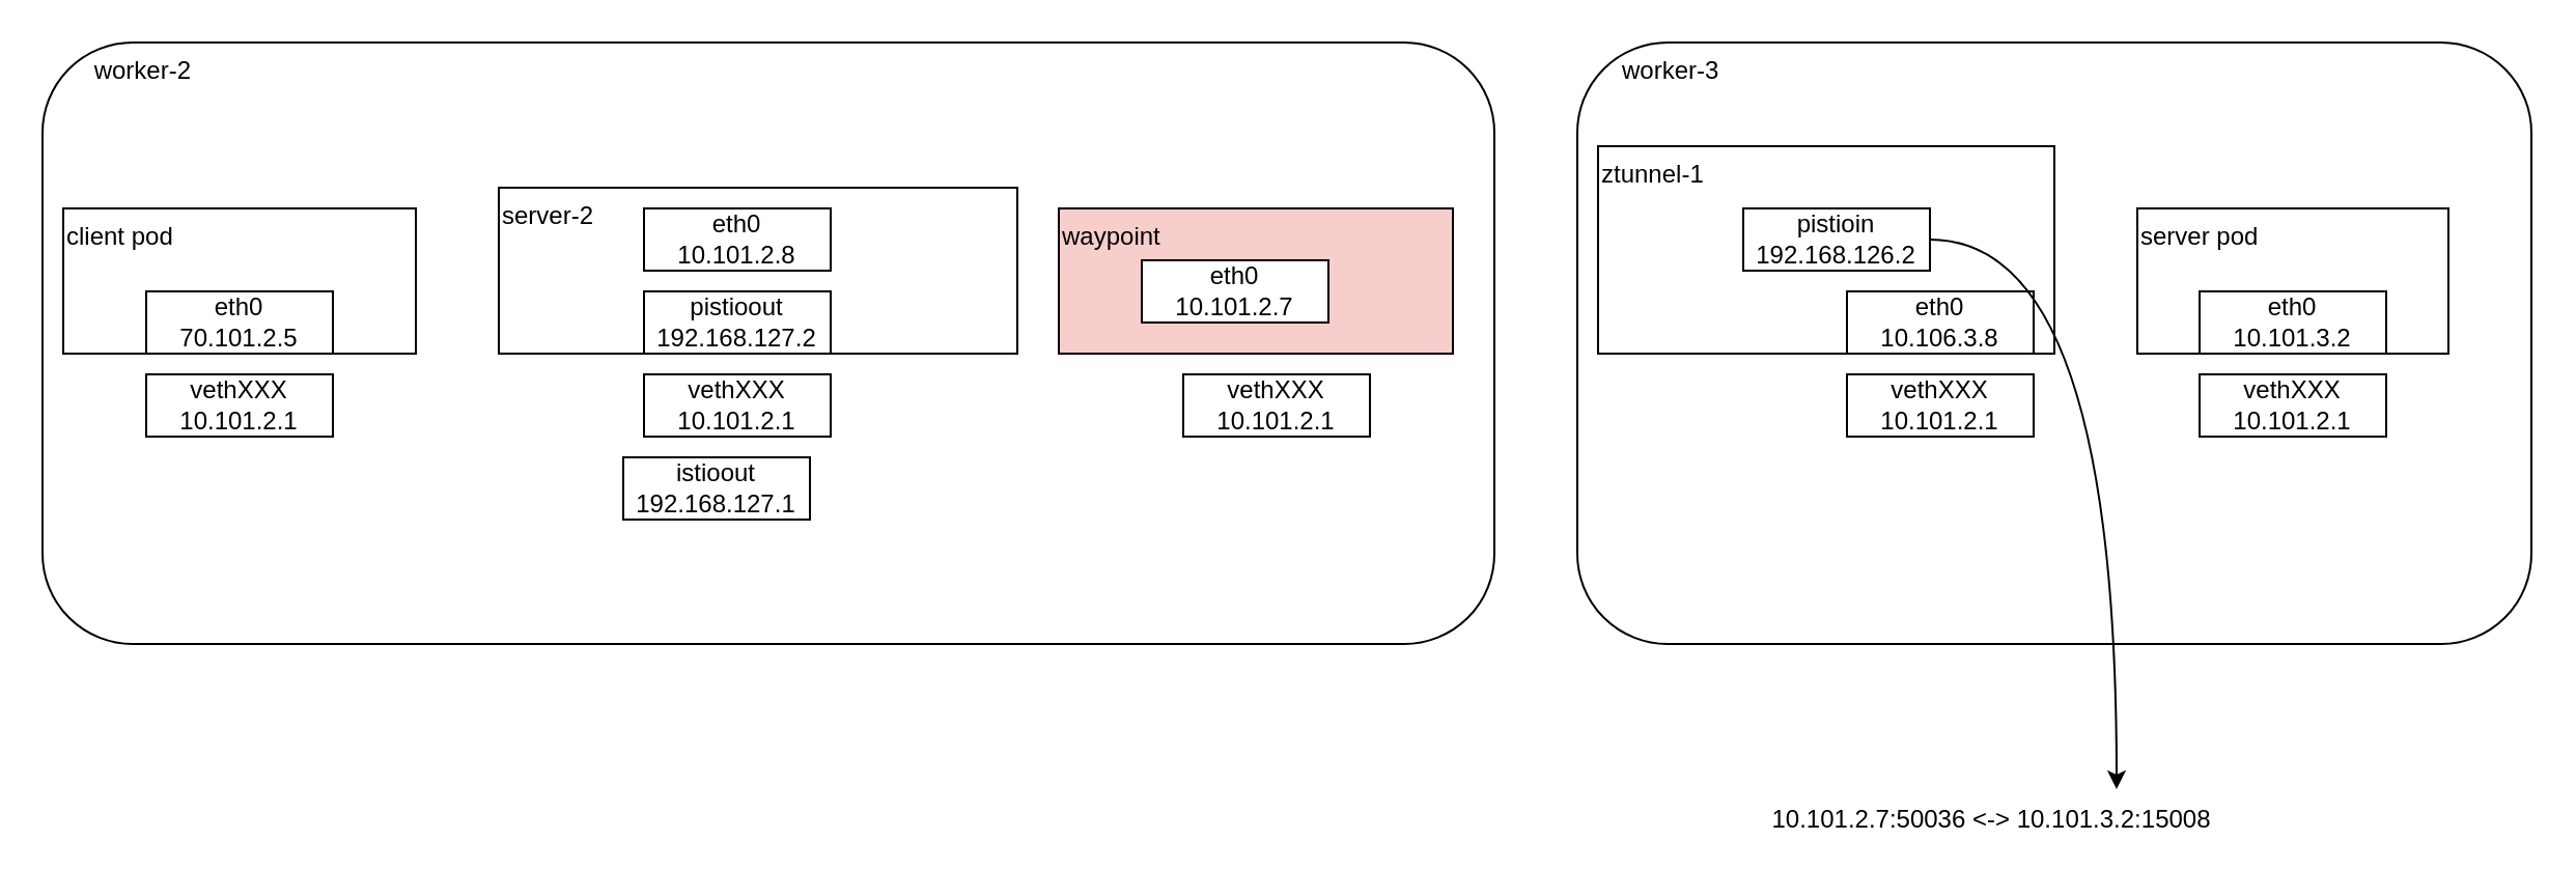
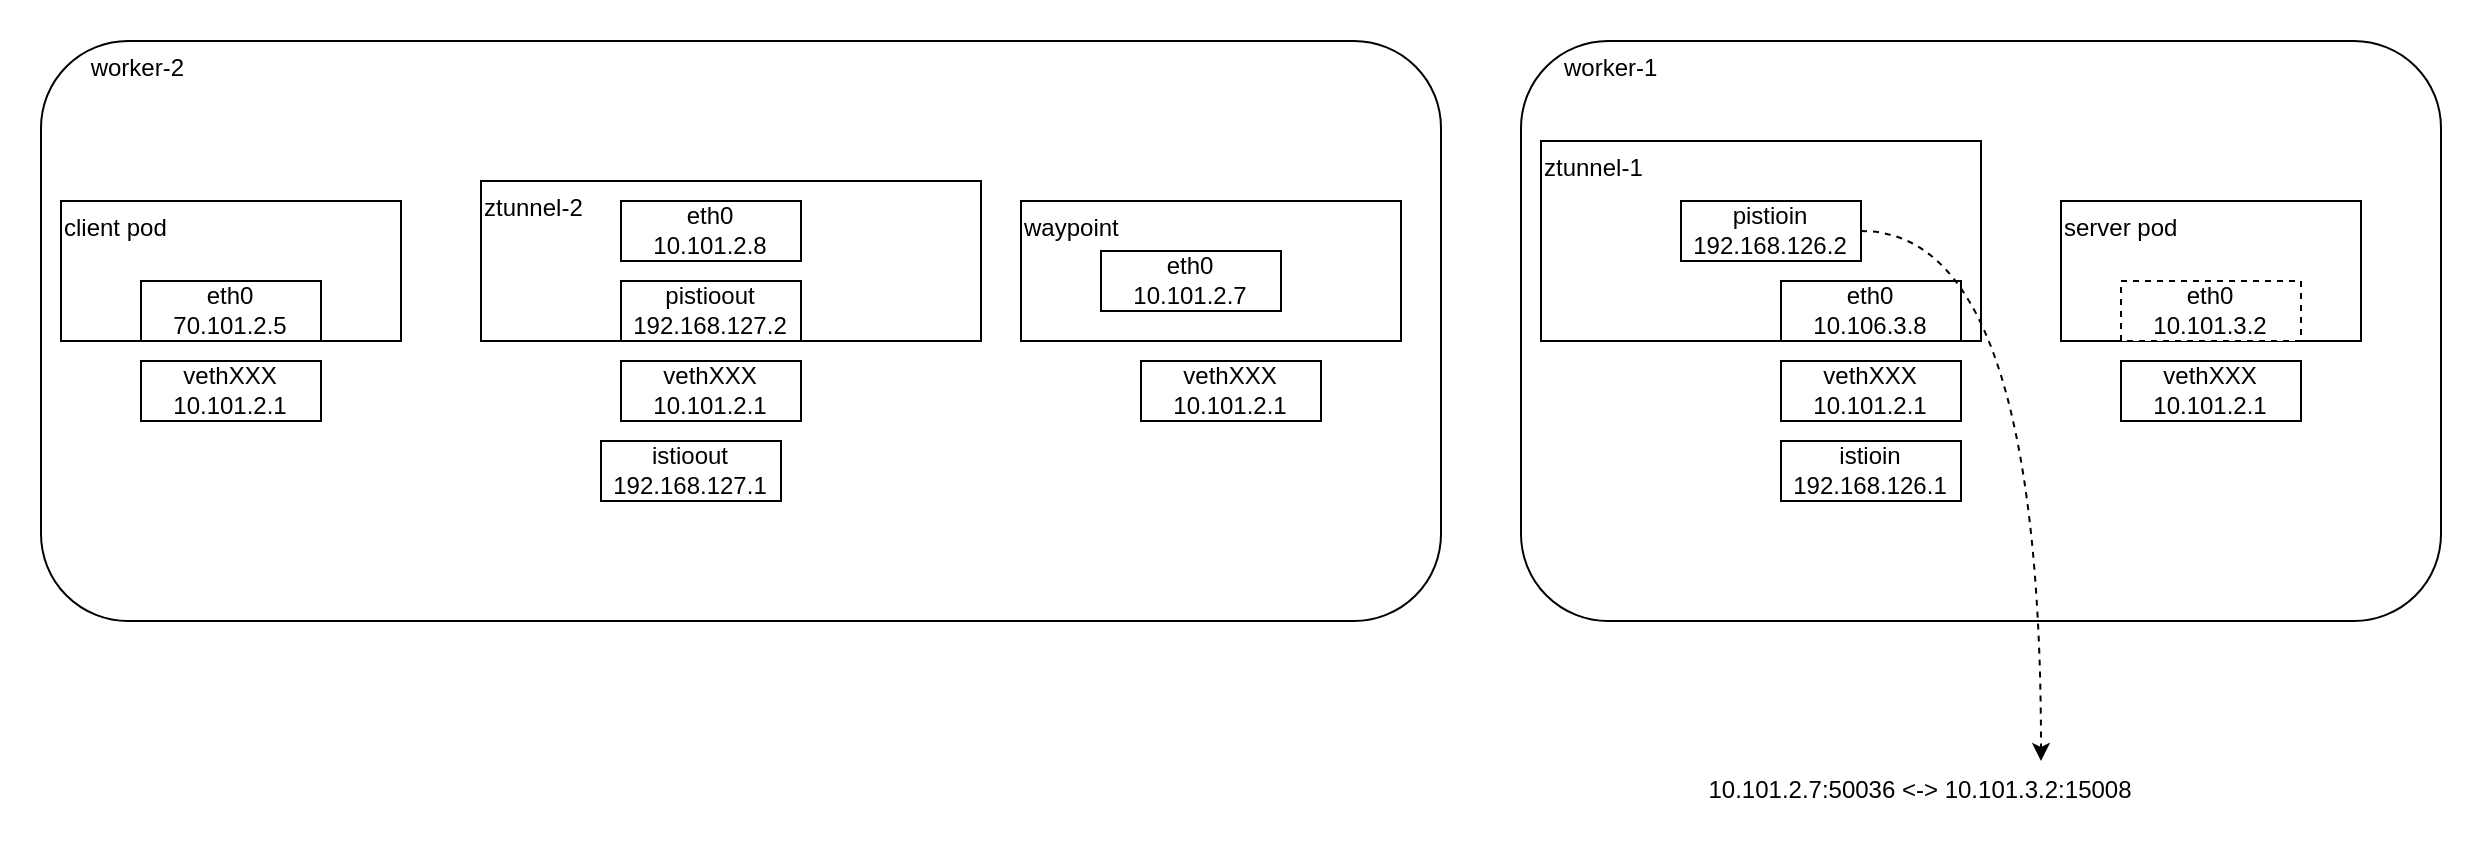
  <mxCell id="0" />
  <mxCell id="1" parent="0" />
- <mxCell id="2" value="&amp;nbsp; &amp;nbsp; &amp;nbsp; worker-3" style="rounded=1;whiteSpace=wrap;html=1;verticalAlign=top;align=left;" vertex="1" parent="1"><mxGeometry x="760" y="20" width="460" height="290" as="geometry" /></mxCell>
+ <mxCell id="2" value="&amp;nbsp; &amp;nbsp; &amp;nbsp; worker-1" style="rounded=1;whiteSpace=wrap;html=1;verticalAlign=top;align=left;" vertex="1" parent="1"><mxGeometry x="760" y="20" width="460" height="290" as="geometry" /></mxCell>
  <mxCell id="3" value="&amp;nbsp; &amp;nbsp; &amp;nbsp; &amp;nbsp;worker-2" style="rounded=1;whiteSpace=wrap;html=1;align=left;verticalAlign=top;" vertex="1" parent="1"><mxGeometry x="20" y="20" width="700" height="290" as="geometry" /></mxCell>
  <mxCell id="4" value="client pod" style="rounded=0;whiteSpace=wrap;html=1;verticalAlign=top;align=left;" vertex="1" parent="1"><mxGeometry x="30" y="100" width="170" height="70" as="geometry" /></mxCell>
- <mxCell id="5" value="server-2" style="rounded=0;whiteSpace=wrap;html=1;verticalAlign=top;align=left;" vertex="1" parent="1"><mxGeometry x="240" y="90" width="250" height="80" as="geometry" /></mxCell>
+ <mxCell id="5" value="ztunnel-2" style="rounded=0;whiteSpace=wrap;html=1;verticalAlign=top;align=left;" vertex="1" parent="1"><mxGeometry x="240" y="90" width="250" height="80" as="geometry" /></mxCell>
  <mxCell id="6" value="ztunnel-1" style="rounded=0;whiteSpace=wrap;html=1;verticalAlign=top;align=left;" vertex="1" parent="1"><mxGeometry x="770" y="70" width="220" height="100" as="geometry" /></mxCell>
  <mxCell id="7" value="server pod" style="rounded=0;whiteSpace=wrap;html=1;align=left;verticalAlign=top;" vertex="1" parent="1"><mxGeometry x="1030" y="100" width="150" height="70" as="geometry" /></mxCell>
  <mxCell id="8" value="eth0&lt;br&gt;10.101.2.8" style="rounded=0;whiteSpace=wrap;html=1;" vertex="1" parent="1"><mxGeometry x="310" y="100" width="90" height="30" as="geometry" /></mxCell>
  <mxCell id="9" value="pistioout&lt;br&gt;192.168.127.2" style="rounded=0;whiteSpace=wrap;html=1;" vertex="1" parent="1"><mxGeometry x="310" y="140" width="90" height="30" as="geometry" /></mxCell>
  <mxCell id="10" value="eth0&lt;br&gt;10.106.3.8" style="rounded=0;whiteSpace=wrap;html=1;" vertex="1" parent="1"><mxGeometry x="890" y="140" width="90" height="30" as="geometry" /></mxCell>
- <mxCell id="11" style="edgeStyle=orthogonalEdgeStyle;rounded=0;orthogonalLoop=1;jettySize=auto;html=1;exitX=1;exitY=0.5;exitDx=0;exitDy=0;entryX=0.75;entryY=0;entryDx=0;entryDy=0;curved=1;" edge="1" parent="1" source="12" target="24"><mxGeometry relative="1" as="geometry" /></mxCell>
+ <mxCell id="11" style="edgeStyle=orthogonalEdgeStyle;rounded=0;orthogonalLoop=1;jettySize=auto;html=1;exitX=1;exitY=0.5;exitDx=0;exitDy=0;entryX=0.75;entryY=0;entryDx=0;entryDy=0;curved=1;dashed=1;" edge="1" parent="1" source="12" target="24"><mxGeometry relative="1" as="geometry" /></mxCell>
  <mxCell id="12" value="pistioin&lt;br&gt;192.168.126.2" style="rounded=0;whiteSpace=wrap;html=1;" vertex="1" parent="1"><mxGeometry x="840" y="100" width="90" height="30" as="geometry" /></mxCell>
  <mxCell id="13" value="eth0&lt;br&gt;70.101.2.5" style="rounded=0;whiteSpace=wrap;html=1;" vertex="1" parent="1"><mxGeometry x="70" y="140" width="90" height="30" as="geometry" /></mxCell>
  <mxCell id="14" value="vethXXX&lt;br&gt;10.101.2.1" style="rounded=0;whiteSpace=wrap;html=1;" vertex="1" parent="1"><mxGeometry x="70" y="180" width="90" height="30" as="geometry" /></mxCell>
  <mxCell id="15" value="vethXXX&lt;br&gt;10.101.2.1" style="rounded=0;whiteSpace=wrap;html=1;" vertex="1" parent="1"><mxGeometry x="310" y="180" width="90" height="30" as="geometry" /></mxCell>
  <mxCell id="16" value="&lt;span style=&quot;font-weight: normal;&quot;&gt;vethXXX&lt;br&gt;10.101.2.1&lt;/span&gt;" style="rounded=0;whiteSpace=wrap;html=1;fontStyle=1" vertex="1" parent="1"><mxGeometry x="890" y="180" width="90" height="30" as="geometry" /></mxCell>
  <mxCell id="17" value="istioout&lt;br&gt;192.168.127.1" style="rounded=0;whiteSpace=wrap;html=1;" vertex="1" parent="1"><mxGeometry x="300" y="220" width="90" height="30" as="geometry" /></mxCell>
- <mxCell id="19" value="eth0&lt;br&gt;10.101.3.2" style="rounded=0;whiteSpace=wrap;html=1;" vertex="1" parent="1"><mxGeometry x="1060" y="140" width="90" height="30" as="geometry" /></mxCell>
+ <mxCell id="18" value="istioin&lt;br&gt;192.168.126.1" style="rounded=0;whiteSpace=wrap;html=1;" vertex="1" parent="1"><mxGeometry x="890" y="220" width="90" height="30" as="geometry" /></mxCell>
+ <mxCell id="19" value="eth0&lt;br&gt;10.101.3.2" style="rounded=0;whiteSpace=wrap;html=1;dashed=1;" vertex="1" parent="1"><mxGeometry x="1060" y="140" width="90" height="30" as="geometry" /></mxCell>
  <mxCell id="20" value="vethXXX&lt;br&gt;10.101.2.1" style="rounded=0;whiteSpace=wrap;html=1;" vertex="1" parent="1"><mxGeometry x="1060" y="180" width="90" height="30" as="geometry" /></mxCell>
- <mxCell id="21" value="waypoint" style="rounded=0;whiteSpace=wrap;html=1;align=left;verticalAlign=top;fillColor=#f8cecc;" vertex="1" parent="1"><mxGeometry x="510" y="100" width="190" height="70" as="geometry" /></mxCell>
+ <mxCell id="21" value="waypoint" style="rounded=0;whiteSpace=wrap;html=1;align=left;verticalAlign=top;" vertex="1" parent="1"><mxGeometry x="510" y="100" width="190" height="70" as="geometry" /></mxCell>
  <mxCell id="22" value="eth0&lt;br&gt;10.101.2.7" style="rounded=0;whiteSpace=wrap;html=1;" vertex="1" parent="1"><mxGeometry x="550" y="125" width="90" height="30" as="geometry" /></mxCell>
  <mxCell id="23" value="vethXXX&lt;br&gt;10.101.2.1" style="rounded=0;whiteSpace=wrap;html=1;" vertex="1" parent="1"><mxGeometry x="570" y="180" width="90" height="30" as="geometry" /></mxCell>
  <mxCell id="24" value="10.101.2.7:50036 &amp;lt;-&amp;gt; 10.101.3.2:15008" style="text;html=1;strokeColor=none;fillColor=none;align=center;verticalAlign=middle;whiteSpace=wrap;rounded=0;" vertex="1" parent="1"><mxGeometry x="840" y="380" width="240" height="30" as="geometry" /></mxCell>
